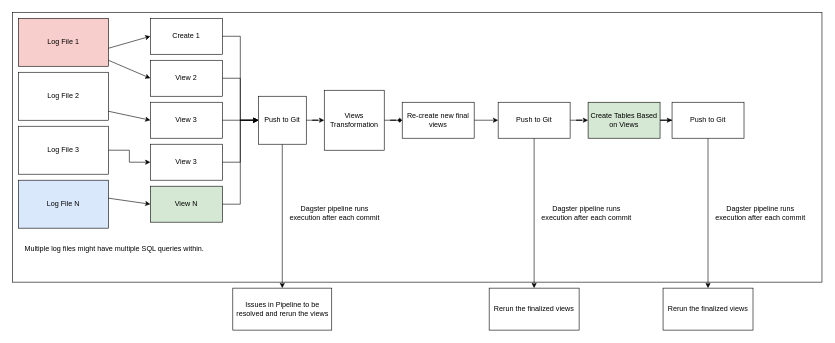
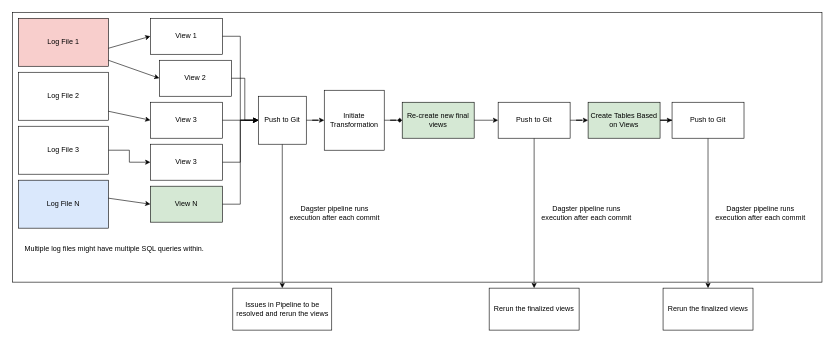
  <mxCell id="0" />
  <mxCell id="1" parent="0" />
  <mxCell id="2" value="" style="rounded=0;whiteSpace=wrap;html=1;" vertex="1" parent="1"><mxGeometry x="20" y="20" width="1350" height="450" as="geometry" /></mxCell>
  <mxCell id="3" value="Log File 1" style="rounded=0;whiteSpace=wrap;html=1;fillColor=#f8cecc;" vertex="1" parent="1"><mxGeometry x="30" y="30" width="150" height="80" as="geometry" /></mxCell>
  <mxCell id="4" value="Log File 2" style="rounded=0;whiteSpace=wrap;html=1;" vertex="1" parent="1"><mxGeometry x="30" y="120" width="150" height="80" as="geometry" /></mxCell>
  <mxCell id="5" value="" style="edgeStyle=orthogonalEdgeStyle;rounded=0;orthogonalLoop=1;jettySize=auto;html=1;" edge="1" parent="1" source="6" target="15"><mxGeometry relative="1" as="geometry" /></mxCell>
  <mxCell id="6" value="Log File 3" style="rounded=0;whiteSpace=wrap;html=1;" vertex="1" parent="1"><mxGeometry x="30" y="210" width="150" height="80" as="geometry" /></mxCell>
  <mxCell id="7" value="Log File N" style="rounded=0;whiteSpace=wrap;html=1;fillColor=#dae8fc;" vertex="1" parent="1"><mxGeometry x="30" y="300" width="150" height="80" as="geometry" /></mxCell>
  <mxCell id="8" style="edgeStyle=orthogonalEdgeStyle;rounded=0;orthogonalLoop=1;jettySize=auto;html=1;entryX=0;entryY=0.5;entryDx=0;entryDy=0;" edge="1" parent="1" source="9" target="25"><mxGeometry relative="1" as="geometry" /></mxCell>
- <mxCell id="9" value="Create 1" style="rounded=0;whiteSpace=wrap;html=1;" vertex="1" parent="1"><mxGeometry x="250" y="30" width="120" height="60" as="geometry" /></mxCell>
+ <mxCell id="9" value="View 1" style="rounded=0;whiteSpace=wrap;html=1;" vertex="1" parent="1"><mxGeometry x="250" y="30" width="120" height="60" as="geometry" /></mxCell>
  <mxCell id="10" style="edgeStyle=orthogonalEdgeStyle;rounded=0;orthogonalLoop=1;jettySize=auto;html=1;exitX=1;exitY=0.5;exitDx=0;exitDy=0;entryX=0;entryY=0.5;entryDx=0;entryDy=0;" edge="1" parent="1" source="11" target="25"><mxGeometry relative="1" as="geometry" /></mxCell>
- <mxCell id="11" value="View 2" style="rounded=0;whiteSpace=wrap;html=1;" vertex="1" parent="1"><mxGeometry x="250" y="100" width="120" height="60" as="geometry" /></mxCell>
+ <mxCell id="11" value="View 2" style="rounded=0;whiteSpace=wrap;html=1;" vertex="1" parent="1"><mxGeometry x="265" y="100" width="120" height="60" as="geometry" /></mxCell>
  <mxCell id="12" style="edgeStyle=orthogonalEdgeStyle;rounded=0;orthogonalLoop=1;jettySize=auto;html=1;" edge="1" parent="1" source="13"><mxGeometry relative="1" as="geometry"><mxPoint x="430" y="200" as="targetPoint" /></mxGeometry></mxCell>
  <mxCell id="13" value="View 3" style="rounded=0;whiteSpace=wrap;html=1;" vertex="1" parent="1"><mxGeometry x="250" y="170" width="120" height="60" as="geometry" /></mxCell>
  <mxCell id="14" style="edgeStyle=orthogonalEdgeStyle;rounded=0;orthogonalLoop=1;jettySize=auto;html=1;exitX=1;exitY=0.5;exitDx=0;exitDy=0;entryX=0;entryY=0.5;entryDx=0;entryDy=0;" edge="1" parent="1" source="15" target="25"><mxGeometry relative="1" as="geometry" /></mxCell>
  <mxCell id="15" value="View 3" style="rounded=0;whiteSpace=wrap;html=1;" vertex="1" parent="1"><mxGeometry x="250" y="240" width="120" height="60" as="geometry" /></mxCell>
  <mxCell id="16" style="edgeStyle=orthogonalEdgeStyle;rounded=0;orthogonalLoop=1;jettySize=auto;html=1;entryX=0;entryY=0.5;entryDx=0;entryDy=0;" edge="1" parent="1" source="17" target="25"><mxGeometry relative="1" as="geometry" /></mxCell>
  <mxCell id="17" value="View N" style="rounded=0;whiteSpace=wrap;html=1;fillColor=#d5e8d4;" vertex="1" parent="1"><mxGeometry x="250" y="310" width="120" height="60" as="geometry" /></mxCell>
  <mxCell id="18" value="" style="endArrow=classic;html=1;rounded=0;entryX=0;entryY=0.5;entryDx=0;entryDy=0;" edge="1" parent="1" target="9"><mxGeometry width="50" height="50" relative="1" as="geometry"><mxPoint x="180" y="80" as="sourcePoint" /><mxPoint x="230" y="30" as="targetPoint" /></mxGeometry></mxCell>
  <mxCell id="19" value="" style="endArrow=classic;html=1;rounded=0;entryX=0;entryY=0.5;entryDx=0;entryDy=0;" edge="1" parent="1" target="11"><mxGeometry width="50" height="50" relative="1" as="geometry"><mxPoint x="180" y="100" as="sourcePoint" /><mxPoint x="250" y="80" as="targetPoint" /></mxGeometry></mxCell>
  <mxCell id="20" value="" style="endArrow=classic;html=1;rounded=0;entryX=0;entryY=0.5;entryDx=0;entryDy=0;" edge="1" parent="1" target="13"><mxGeometry width="50" height="50" relative="1" as="geometry"><mxPoint x="180" y="185" as="sourcePoint" /><mxPoint x="250" y="135" as="targetPoint" /></mxGeometry></mxCell>
  <mxCell id="21" value="" style="endArrow=classic;html=1;rounded=0;entryX=0;entryY=0.5;entryDx=0;entryDy=0;" edge="1" parent="1"><mxGeometry width="50" height="50" relative="1" as="geometry"><mxPoint x="180" y="330" as="sourcePoint" /><mxPoint x="250" y="340" as="targetPoint" /></mxGeometry></mxCell>
  <mxCell id="22" value="Multiple log files might have multiple SQL queries within." style="text;html=1;align=center;verticalAlign=middle;whiteSpace=wrap;rounded=0;" vertex="1" parent="1"><mxGeometry x="30" y="400" width="320" height="30" as="geometry" /></mxCell>
  <mxCell id="23" style="edgeStyle=orthogonalEdgeStyle;rounded=0;orthogonalLoop=1;jettySize=auto;html=1;exitX=0.5;exitY=1;exitDx=0;exitDy=0;" edge="1" parent="1" source="25" target="26"><mxGeometry relative="1" as="geometry"><mxPoint x="470" y="560" as="targetPoint" /></mxGeometry></mxCell>
  <mxCell id="24" value="" style="edgeStyle=orthogonalEdgeStyle;rounded=0;orthogonalLoop=1;jettySize=auto;html=1;" edge="1" parent="1" source="25" target="28"><mxGeometry relative="1" as="geometry" /></mxCell>
  <mxCell id="25" value="Push to Git" style="whiteSpace=wrap;html=1;aspect=fixed;" vertex="1" parent="1"><mxGeometry x="430" y="160" width="80" height="80" as="geometry" /></mxCell>
  <mxCell id="26" value="Issues in Pipeline to be resolved and rerun the views" style="rounded=0;whiteSpace=wrap;html=1;" vertex="1" parent="1"><mxGeometry x="387.5" y="480" width="165" height="70" as="geometry" /></mxCell>
  <mxCell id="27" value="" style="edgeStyle=orthogonalEdgeStyle;rounded=0;orthogonalLoop=1;jettySize=auto;html=1;endArrow=diamond;" edge="1" parent="1" source="28" target="30"><mxGeometry relative="1" as="geometry" /></mxCell>
- <mxCell id="28" value="Views Transformation" style="whiteSpace=wrap;html=1;aspect=fixed;" vertex="1" parent="1"><mxGeometry x="540" y="150" width="100" height="100" as="geometry" /></mxCell>
+ <mxCell id="28" value="Initiate Transformation" style="whiteSpace=wrap;html=1;aspect=fixed;" vertex="1" parent="1"><mxGeometry x="540" y="150" width="100" height="100" as="geometry" /></mxCell>
  <mxCell id="29" style="edgeStyle=orthogonalEdgeStyle;rounded=0;orthogonalLoop=1;jettySize=auto;html=1;" edge="1" parent="1" source="30" target="33"><mxGeometry relative="1" as="geometry" /></mxCell>
- <mxCell id="30" value="Re-create new final views" style="rounded=0;whiteSpace=wrap;html=1;" vertex="1" parent="1"><mxGeometry x="670" y="170" width="120" height="60" as="geometry" /></mxCell>
+ <mxCell id="30" value="Re-create new final views" style="rounded=0;whiteSpace=wrap;html=1;fillColor=#d5e8d4;" vertex="1" parent="1"><mxGeometry x="670" y="170" width="120" height="60" as="geometry" /></mxCell>
  <mxCell id="31" style="edgeStyle=orthogonalEdgeStyle;rounded=0;orthogonalLoop=1;jettySize=auto;html=1;exitX=0.5;exitY=1;exitDx=0;exitDy=0;" edge="1" parent="1" source="33" target="34"><mxGeometry relative="1" as="geometry" /></mxCell>
  <mxCell id="32" value="" style="edgeStyle=orthogonalEdgeStyle;rounded=0;orthogonalLoop=1;jettySize=auto;html=1;" edge="1" parent="1" source="33" target="38"><mxGeometry relative="1" as="geometry" /></mxCell>
  <mxCell id="33" value="Push to Git" style="rounded=0;whiteSpace=wrap;html=1;" vertex="1" parent="1"><mxGeometry x="830" y="170" width="120" height="60" as="geometry" /></mxCell>
  <mxCell id="34" value="Rerun the finalized views" style="rounded=0;whiteSpace=wrap;html=1;" vertex="1" parent="1"><mxGeometry x="815" y="480" width="150" height="70" as="geometry" /></mxCell>
  <mxCell id="35" value="Dagster pipeline runs execution after each commit" style="text;html=1;align=center;verticalAlign=middle;whiteSpace=wrap;rounded=0;" vertex="1" parent="1"><mxGeometry x="900" y="340" width="155" height="30" as="geometry" /></mxCell>
  <mxCell id="36" value="Dagster pipeline runs execution after each commit" style="text;html=1;align=center;verticalAlign=middle;whiteSpace=wrap;rounded=0;" vertex="1" parent="1"><mxGeometry x="480" y="340" width="155" height="30" as="geometry" /></mxCell>
  <mxCell id="37" value="" style="edgeStyle=orthogonalEdgeStyle;rounded=0;orthogonalLoop=1;jettySize=auto;html=1;" edge="1" parent="1" source="38" target="41"><mxGeometry relative="1" as="geometry" /></mxCell>
  <mxCell id="38" value="Create Tables Based on Views" style="rounded=0;whiteSpace=wrap;html=1;fillColor=#d5e8d4;" vertex="1" parent="1"><mxGeometry x="980" y="170" width="120" height="60" as="geometry" /></mxCell>
  <mxCell id="39" value="Rerun the finalized views" style="rounded=0;whiteSpace=wrap;html=1;" vertex="1" parent="1"><mxGeometry x="1105" y="480" width="150" height="70" as="geometry" /></mxCell>
  <mxCell id="40" style="edgeStyle=orthogonalEdgeStyle;rounded=0;orthogonalLoop=1;jettySize=auto;html=1;" edge="1" parent="1" source="41" target="39"><mxGeometry relative="1" as="geometry" /></mxCell>
  <mxCell id="41" value="Push to Git" style="rounded=0;whiteSpace=wrap;html=1;" vertex="1" parent="1"><mxGeometry x="1120" y="170" width="120" height="60" as="geometry" /></mxCell>
  <mxCell id="42" value="Dagster pipeline runs execution after each commit" style="text;html=1;align=center;verticalAlign=middle;whiteSpace=wrap;rounded=0;" vertex="1" parent="1"><mxGeometry x="1190" y="340" width="155" height="30" as="geometry" /></mxCell>
